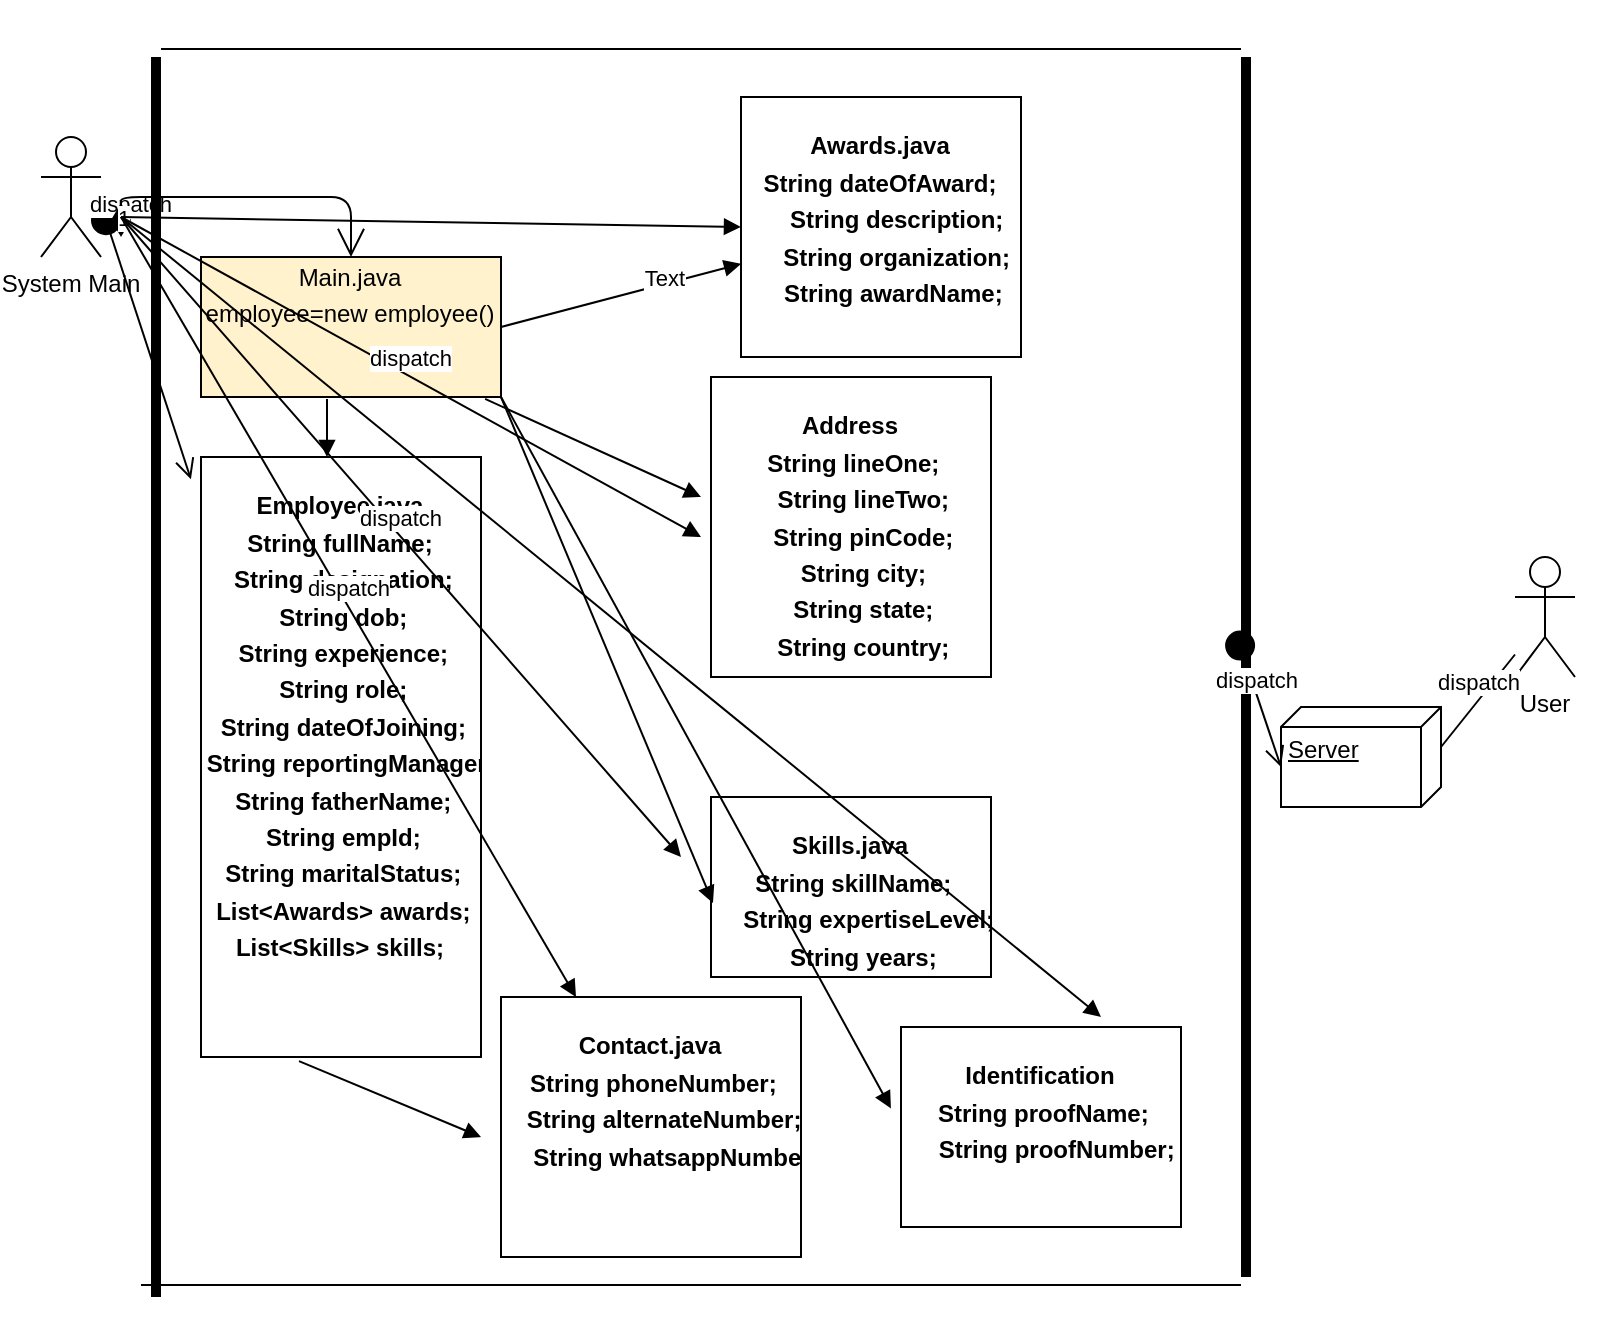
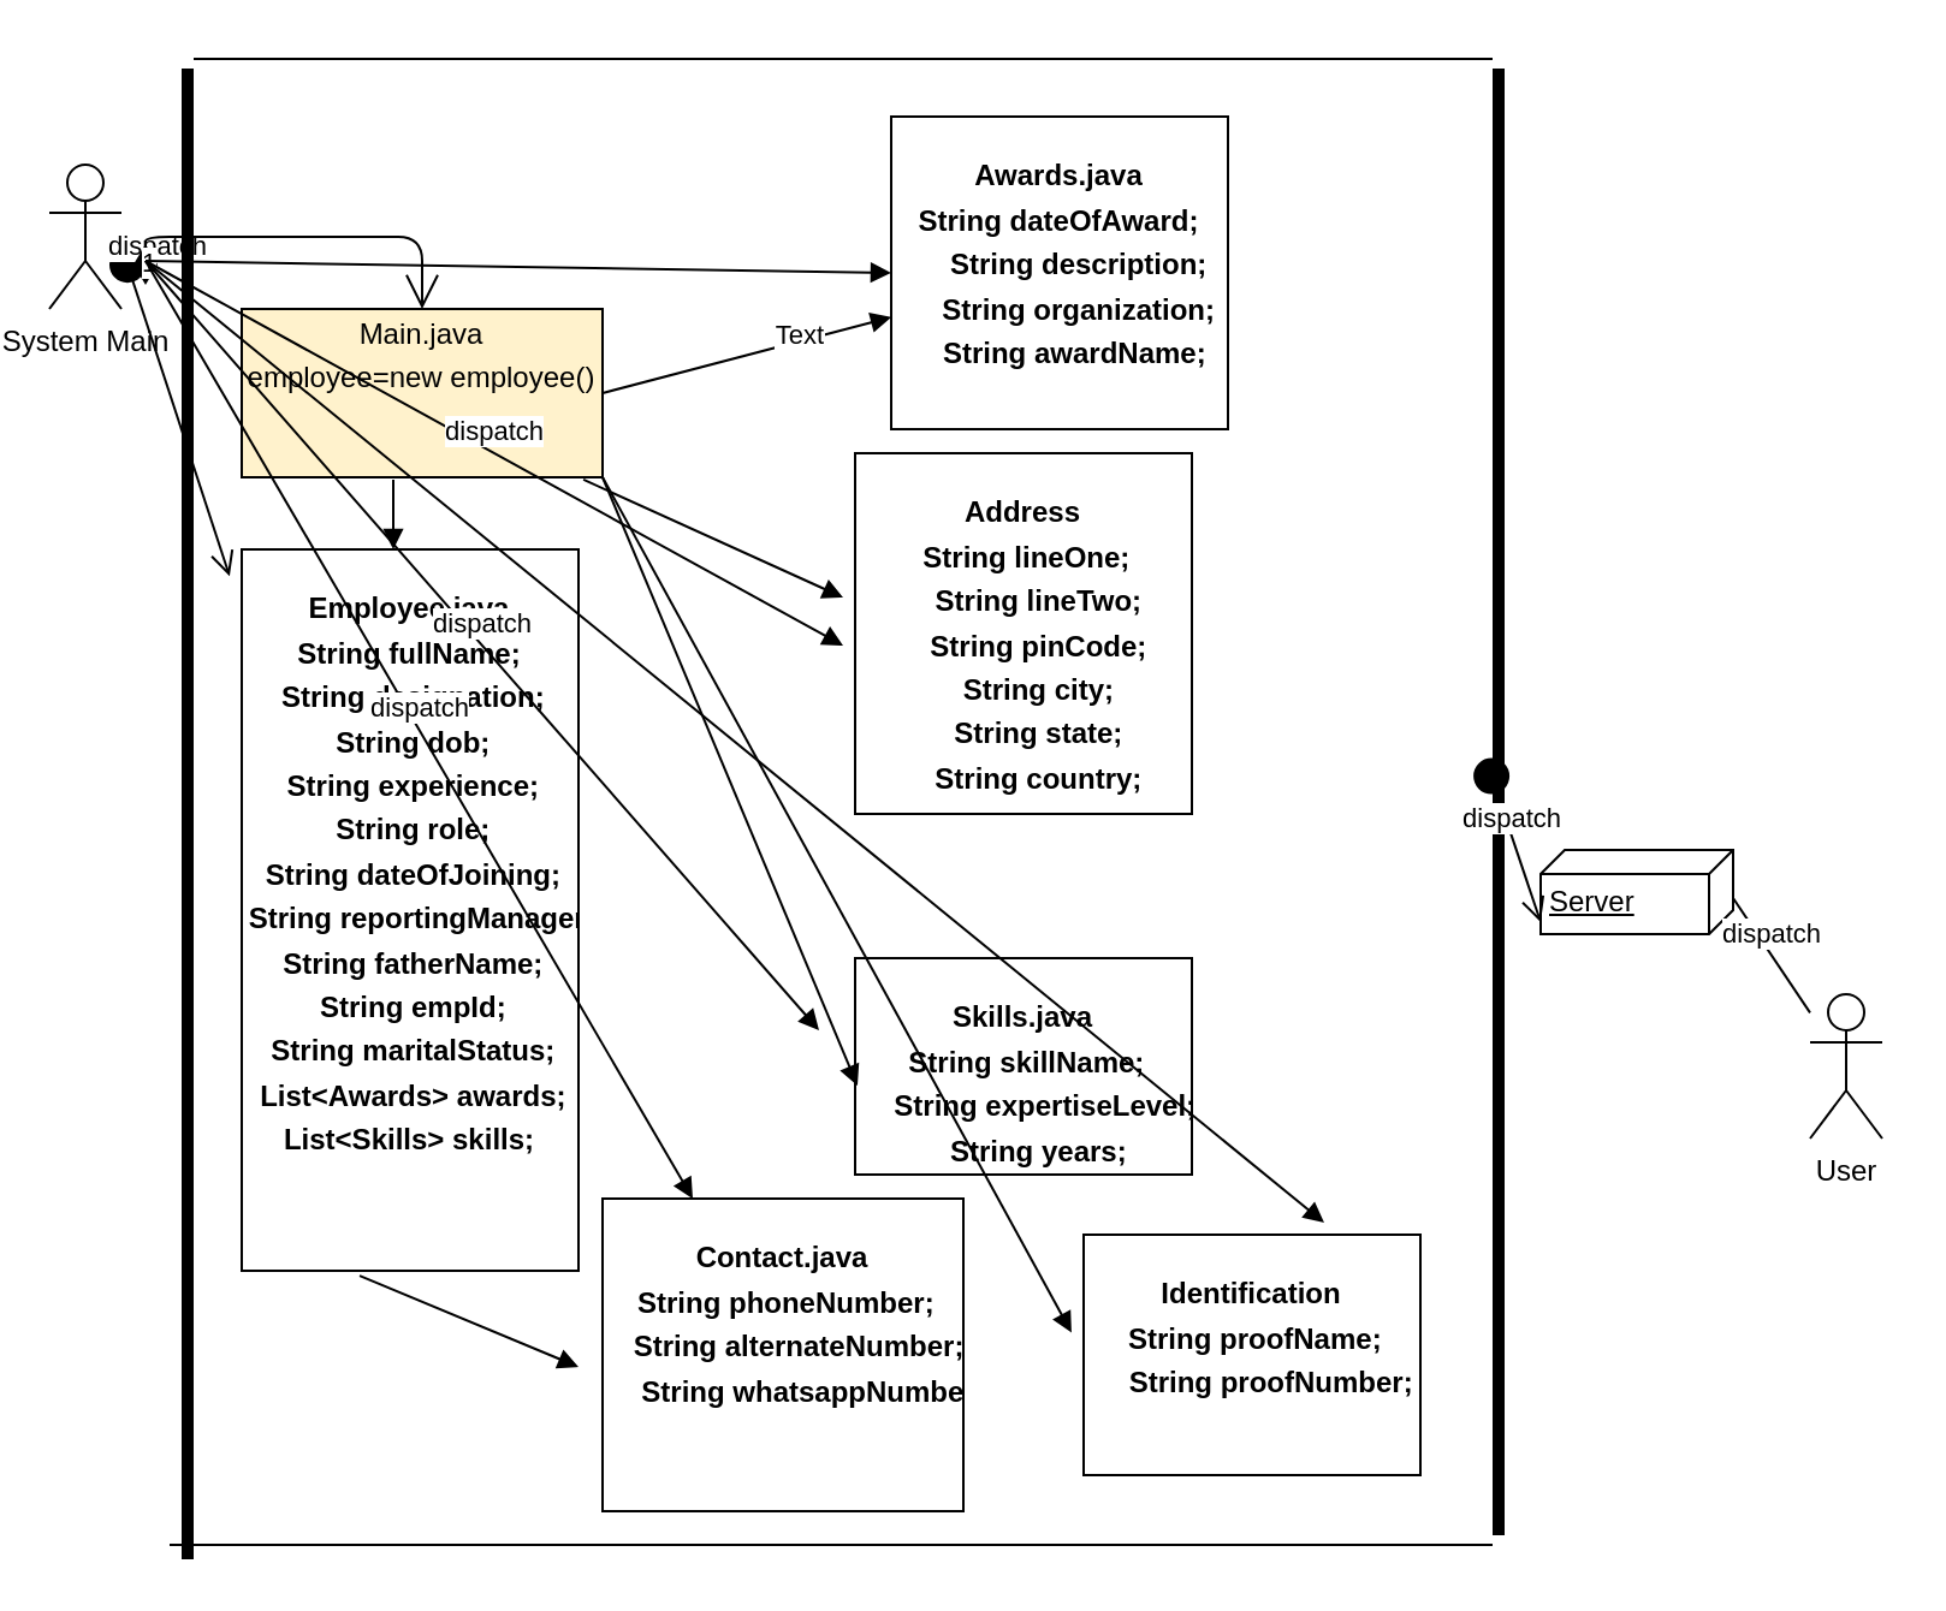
  <mxCell id="0" />
  <mxCell id="1" parent="0" />
- <mxCell id="2" value="User" style="shape=umlActor;verticalLabelPosition=bottom;verticalAlign=top;html=1;outlineConnect=0;" vertex="1" parent="1"><mxGeometry x="757" y="278" width="30" height="60" as="geometry" /></mxCell>
+ <mxCell id="2" value="User" style="shape=umlActor;verticalLabelPosition=bottom;verticalAlign=top;html=1;outlineConnect=0;" vertex="1" parent="1"><mxGeometry x="752" y="413" width="30" height="60" as="geometry" /></mxCell>
  <mxCell id="3" value="System Main" style="shape=umlActor;verticalLabelPosition=bottom;verticalAlign=top;html=1;outlineConnect=0;" vertex="1" parent="1"><mxGeometry x="20" y="68" width="30" height="60" as="geometry" /></mxCell>
  <mxCell id="4" value="&lt;p style=&quot;margin: 0px ; margin-top: 4px ; text-align: center&quot;&gt;&lt;br&gt;&lt;b&gt;Address&lt;/b&gt;&lt;/p&gt;&lt;p style=&quot;margin: 0px ; margin-top: 4px ; text-align: center&quot;&gt;&lt;b&gt;&amp;nbsp;String lineOne;&lt;/b&gt;&lt;/p&gt;&lt;p style=&quot;margin: 0px ; margin-top: 4px ; text-align: center&quot;&gt;&lt;b&gt;&amp;nbsp; &amp;nbsp; String lineTwo;&lt;/b&gt;&lt;/p&gt;&lt;p style=&quot;margin: 0px ; margin-top: 4px ; text-align: center&quot;&gt;&lt;b&gt;&amp;nbsp; &amp;nbsp; String pinCode;&lt;/b&gt;&lt;/p&gt;&lt;p style=&quot;margin: 0px ; margin-top: 4px ; text-align: center&quot;&gt;&lt;b&gt;&amp;nbsp; &amp;nbsp; String city;&lt;/b&gt;&lt;/p&gt;&lt;p style=&quot;margin: 0px ; margin-top: 4px ; text-align: center&quot;&gt;&lt;b&gt;&amp;nbsp; &amp;nbsp; String state;&lt;/b&gt;&lt;/p&gt;&lt;p style=&quot;margin: 0px ; margin-top: 4px ; text-align: center&quot;&gt;&lt;/p&gt;&lt;p style=&quot;margin: 0px ; margin-top: 4px ; text-align: center&quot;&gt;&lt;b&gt;&amp;nbsp; &amp;nbsp; String country;&lt;/b&gt;&lt;/p&gt;" style="verticalAlign=top;align=left;overflow=fill;fontSize=12;fontFamily=Helvetica;html=1;" vertex="1" parent="1"><mxGeometry x="355" y="188" width="140" height="150" as="geometry" /></mxCell>
  <mxCell id="5" value="&lt;p style=&quot;margin: 0px ; margin-top: 4px ; text-align: center&quot;&gt;&lt;br&gt;&lt;b&gt;Identification&lt;/b&gt;&lt;/p&gt;&lt;p style=&quot;margin: 0px ; margin-top: 4px ; text-align: center&quot;&gt;&lt;b&gt;&amp;nbsp;String proofName;&lt;/b&gt;&lt;/p&gt;&lt;p style=&quot;margin: 0px ; margin-top: 4px ; text-align: center&quot;&gt;&lt;/p&gt;&lt;p style=&quot;margin: 0px ; margin-top: 4px ; text-align: center&quot;&gt;&lt;b&gt;&amp;nbsp; &amp;nbsp; &amp;nbsp;String proofNumber;&lt;/b&gt;&lt;/p&gt;&lt;p style=&quot;margin: 0px ; margin-top: 4px ; text-align: center&quot;&gt;&lt;b&gt;&lt;br&gt;&lt;/b&gt;&lt;/p&gt;" style="verticalAlign=top;align=left;overflow=fill;fontSize=12;fontFamily=Helvetica;html=1;" vertex="1" parent="1"><mxGeometry x="450" y="513" width="140" height="100" as="geometry" /></mxCell>
  <mxCell id="6" value="&lt;p style=&quot;margin: 0px ; margin-top: 4px ; text-align: center&quot;&gt;Main.java&lt;/p&gt;&lt;p style=&quot;margin: 0px ; margin-top: 4px ; text-align: center&quot;&gt;employee=new employee()&lt;/p&gt;" style="verticalAlign=top;align=left;overflow=fill;fontSize=12;fontFamily=Helvetica;html=1;fillColor=#fff2cc;" vertex="1" parent="1"><mxGeometry x="100" y="128" width="150" height="70" as="geometry" /></mxCell>
  <mxCell id="7" value="&lt;p style=&quot;margin: 0px ; margin-top: 4px ; text-align: center&quot;&gt;&lt;br&gt;&lt;b&gt;Contact.java&lt;/b&gt;&lt;/p&gt;&lt;p style=&quot;margin: 0px ; margin-top: 4px ; text-align: center&quot;&gt;&lt;b&gt;&amp;nbsp;String phoneNumber;&lt;/b&gt;&lt;/p&gt;&lt;p style=&quot;margin: 0px ; margin-top: 4px ; text-align: center&quot;&gt;&lt;b&gt;&amp;nbsp; &amp;nbsp; String alternateNumber;&lt;/b&gt;&lt;/p&gt;&lt;p style=&quot;margin: 0px ; margin-top: 4px ; text-align: center&quot;&gt;&lt;/p&gt;&lt;p style=&quot;margin: 0px ; margin-top: 4px ; text-align: center&quot;&gt;&lt;b&gt;&amp;nbsp; &amp;nbsp; &amp;nbsp;String whatsappNumber;&lt;/b&gt;&lt;/p&gt;&lt;p style=&quot;margin: 0px ; margin-top: 4px ; text-align: center&quot;&gt;&lt;b&gt;&lt;br&gt;&lt;/b&gt;&lt;/p&gt;" style="verticalAlign=top;align=left;overflow=fill;fontSize=12;fontFamily=Helvetica;html=1;" vertex="1" parent="1"><mxGeometry x="250" y="498" width="150" height="130" as="geometry" /></mxCell>
  <mxCell id="8" value="&lt;p style=&quot;margin: 0px ; margin-top: 4px ; text-align: center&quot;&gt;&lt;br&gt;&lt;b&gt;Skills.java&lt;/b&gt;&lt;/p&gt;&lt;p style=&quot;margin: 0px ; margin-top: 4px ; text-align: center&quot;&gt;&lt;b&gt;&amp;nbsp;String skillName;&lt;/b&gt;&lt;/p&gt;&lt;p style=&quot;margin: 0px ; margin-top: 4px ; text-align: center&quot;&gt;&lt;b&gt;&amp;nbsp; &amp;nbsp; &amp;nbsp;String expertiseLevel;&lt;/b&gt;&lt;/p&gt;&lt;p style=&quot;margin: 0px ; margin-top: 4px ; text-align: center&quot;&gt;&lt;/p&gt;&lt;p style=&quot;margin: 0px ; margin-top: 4px ; text-align: center&quot;&gt;&lt;b&gt;&amp;nbsp; &amp;nbsp; String years;&lt;/b&gt;&lt;/p&gt;&lt;p style=&quot;margin: 0px ; margin-top: 4px ; text-align: center&quot;&gt;&lt;b&gt;&lt;br&gt;&lt;/b&gt;&lt;/p&gt;" style="verticalAlign=top;align=left;overflow=fill;fontSize=12;fontFamily=Helvetica;html=1;" vertex="1" parent="1"><mxGeometry x="355" y="398" width="140" height="90" as="geometry" /></mxCell>
  <mxCell id="9" value="&lt;p style=&quot;margin: 0px ; margin-top: 4px ; text-align: center&quot;&gt;&lt;br&gt;&lt;b&gt;Awards.java&lt;/b&gt;&lt;/p&gt;&lt;p style=&quot;margin: 0px ; margin-top: 4px ; text-align: center&quot;&gt;&lt;b&gt;String dateOfAward;&lt;/b&gt;&lt;/p&gt;&lt;p style=&quot;margin: 0px ; margin-top: 4px ; text-align: center&quot;&gt;&lt;b&gt;&amp;nbsp; &amp;nbsp; &amp;nbsp;String description;&lt;/b&gt;&lt;/p&gt;&lt;p style=&quot;margin: 0px ; margin-top: 4px ; text-align: center&quot;&gt;&lt;b&gt;&amp;nbsp; &amp;nbsp; &amp;nbsp;String organization;&lt;/b&gt;&lt;/p&gt;&lt;p style=&quot;margin: 0px ; margin-top: 4px ; text-align: center&quot;&gt;&lt;/p&gt;&lt;p style=&quot;margin: 0px ; margin-top: 4px ; text-align: center&quot;&gt;&lt;b&gt;&amp;nbsp; &amp;nbsp; String awardName;&lt;/b&gt;&lt;/p&gt;" style="verticalAlign=top;align=left;overflow=fill;fontSize=12;fontFamily=Helvetica;html=1;" vertex="1" parent="1"><mxGeometry x="370" y="48" width="140" height="130" as="geometry" /></mxCell>
  <mxCell id="10" value="&lt;p style=&quot;margin: 0px ; margin-top: 4px ; text-align: center&quot;&gt;&lt;br&gt;&lt;b&gt;Employee.java&lt;/b&gt;&lt;/p&gt;&lt;p style=&quot;margin: 0px ; margin-top: 4px ; text-align: center&quot;&gt;&lt;b&gt;String fullName;&lt;/b&gt;&lt;/p&gt;&lt;p style=&quot;margin: 0px ; margin-top: 4px ; text-align: center&quot;&gt;&lt;b&gt;&amp;nbsp;String designation;&lt;/b&gt;&lt;/p&gt;&lt;p style=&quot;margin: 0px ; margin-top: 4px ; text-align: center&quot;&gt;&lt;b&gt;&amp;nbsp;String dob;&lt;/b&gt;&lt;/p&gt;&lt;p style=&quot;margin: 0px ; margin-top: 4px ; text-align: center&quot;&gt;&lt;b&gt;&amp;nbsp;String experience;&lt;/b&gt;&lt;/p&gt;&lt;p style=&quot;margin: 0px ; margin-top: 4px ; text-align: center&quot;&gt;&lt;b&gt;&amp;nbsp;String role;&lt;/b&gt;&lt;/p&gt;&lt;p style=&quot;margin: 0px ; margin-top: 4px ; text-align: center&quot;&gt;&lt;b&gt;&amp;nbsp;String dateOfJoining;&lt;/b&gt;&lt;/p&gt;&lt;p style=&quot;margin: 0px ; margin-top: 4px ; text-align: center&quot;&gt;&lt;b&gt;&amp;nbsp;String reportingManager;&lt;/b&gt;&lt;/p&gt;&lt;p style=&quot;margin: 0px ; margin-top: 4px ; text-align: center&quot;&gt;&lt;b&gt;&amp;nbsp;String fatherName;&lt;/b&gt;&lt;/p&gt;&lt;p style=&quot;margin: 0px ; margin-top: 4px ; text-align: center&quot;&gt;&lt;b&gt;&amp;nbsp;String empId;&lt;/b&gt;&lt;/p&gt;&lt;p style=&quot;margin: 0px ; margin-top: 4px ; text-align: center&quot;&gt;&lt;b&gt;&amp;nbsp;String maritalStatus;&lt;/b&gt;&lt;/p&gt;&lt;p style=&quot;margin: 0px ; margin-top: 4px ; text-align: center&quot;&gt;&lt;b&gt;&amp;nbsp;List&amp;lt;Awards&amp;gt; awards;&lt;/b&gt;&lt;/p&gt;&lt;p style=&quot;margin: 0px ; margin-top: 4px ; text-align: center&quot;&gt;&lt;/p&gt;&lt;p style=&quot;margin: 0px ; margin-top: 4px ; text-align: center&quot;&gt;&lt;b&gt;List&amp;lt;Skills&amp;gt; skills;&lt;/b&gt;&lt;/p&gt;&lt;div style=&quot;text-align: center&quot;&gt;&lt;br&gt;&lt;/div&gt;" style="verticalAlign=top;align=left;overflow=fill;fontSize=12;fontFamily=Helvetica;html=1;" vertex="1" parent="1"><mxGeometry x="100" y="228" width="140" height="300" as="geometry" /></mxCell>
  <mxCell id="11" value="dispatch" style="html=1;verticalAlign=bottom;startArrow=circle;startFill=1;endArrow=open;startSize=6;endSize=8;entryX=-0.036;entryY=0.037;entryDx=0;entryDy=0;entryPerimeter=0;" edge="1" parent="1" target="10"><mxGeometry x="-0.824" y="12" width="80" relative="1" as="geometry"><mxPoint x="50" y="102" as="sourcePoint" /><mxPoint x="140" y="108" as="targetPoint" /><Array as="points" /><mxPoint as="offset" /></mxGeometry></mxCell>
  <mxCell id="12" value="1" style="endArrow=open;html=1;endSize=12;startArrow=diamondThin;startSize=14;startFill=1;edgeStyle=orthogonalEdgeStyle;align=left;verticalAlign=bottom;entryX=0.5;entryY=0;entryDx=0;entryDy=0;" edge="1" parent="1" target="6"><mxGeometry x="-1" y="3" relative="1" as="geometry"><mxPoint x="60" y="118" as="sourcePoint" /><mxPoint x="470" y="288" as="targetPoint" /><Array as="points"><mxPoint x="60" y="98" /><mxPoint x="175" y="98" /></Array></mxGeometry></mxCell>
  <mxCell id="13" value="dispatch" style="html=1;verticalAlign=bottom;endArrow=block;" edge="1" parent="1"><mxGeometry width="80" relative="1" as="geometry"><mxPoint x="60" y="108" as="sourcePoint" /><mxPoint x="350" y="268" as="targetPoint" /></mxGeometry></mxCell>
  <mxCell id="14" value="dispatch" style="html=1;verticalAlign=bottom;endArrow=block;" edge="1" parent="1"><mxGeometry width="80" relative="1" as="geometry"><mxPoint x="60" y="108" as="sourcePoint" /><mxPoint x="340" y="428" as="targetPoint" /></mxGeometry></mxCell>
  <mxCell id="15" value="dispatch" style="html=1;verticalAlign=bottom;endArrow=block;entryX=0.25;entryY=0;entryDx=0;entryDy=0;" edge="1" parent="1" target="7"><mxGeometry width="80" relative="1" as="geometry"><mxPoint x="60" y="108" as="sourcePoint" /><mxPoint x="310" y="478" as="targetPoint" /></mxGeometry></mxCell>
  <mxCell id="16" value="" style="html=1;verticalAlign=bottom;endArrow=block;" edge="1" parent="1"><mxGeometry width="80" relative="1" as="geometry"><mxPoint x="60" y="108" as="sourcePoint" /><mxPoint x="550" y="508" as="targetPoint" /></mxGeometry></mxCell>
  <mxCell id="17" value="" style="html=1;verticalAlign=bottom;endArrow=block;entryX=0;entryY=0.5;entryDx=0;entryDy=0;" edge="1" parent="1" target="9"><mxGeometry width="80" relative="1" as="geometry"><mxPoint x="60" y="108" as="sourcePoint" /><mxPoint x="270" y="118" as="targetPoint" /></mxGeometry></mxCell>
  <mxCell id="18" value="" style="html=1;verticalAlign=bottom;endArrow=block;exitX=0.42;exitY=1.014;exitDx=0;exitDy=0;exitPerimeter=0;" edge="1" parent="1" source="6"><mxGeometry width="80" relative="1" as="geometry"><mxPoint x="350" y="288" as="sourcePoint" /><mxPoint x="163" y="228" as="targetPoint" /></mxGeometry></mxCell>
  <mxCell id="19" value="" style="html=1;verticalAlign=bottom;endArrow=block;exitX=0.947;exitY=1.014;exitDx=0;exitDy=0;exitPerimeter=0;" edge="1" parent="1" source="6"><mxGeometry width="80" relative="1" as="geometry"><mxPoint x="350" y="308" as="sourcePoint" /><mxPoint x="350" y="248" as="targetPoint" /></mxGeometry></mxCell>
  <mxCell id="20" value="" style="html=1;verticalAlign=bottom;endArrow=block;exitX=1;exitY=1;exitDx=0;exitDy=0;entryX=0.007;entryY=0.589;entryDx=0;entryDy=0;entryPerimeter=0;" edge="1" parent="1" source="6" target="8"><mxGeometry width="80" relative="1" as="geometry"><mxPoint x="350" y="308" as="sourcePoint" /><mxPoint x="430" y="308" as="targetPoint" /></mxGeometry></mxCell>
  <mxCell id="21" value="" style="html=1;verticalAlign=bottom;endArrow=block;exitX=0.35;exitY=1.007;exitDx=0;exitDy=0;exitPerimeter=0;" edge="1" parent="1" source="10"><mxGeometry width="80" relative="1" as="geometry"><mxPoint x="350" y="308" as="sourcePoint" /><mxPoint x="240" y="568" as="targetPoint" /></mxGeometry></mxCell>
  <mxCell id="22" value="" style="html=1;verticalAlign=bottom;endArrow=block;entryX=-0.036;entryY=0.407;entryDx=0;entryDy=0;entryPerimeter=0;exitX=1;exitY=1;exitDx=0;exitDy=0;" edge="1" parent="1" source="6" target="5"><mxGeometry width="80" relative="1" as="geometry"><mxPoint x="350" y="448" as="sourcePoint" /><mxPoint x="430" y="448" as="targetPoint" /></mxGeometry></mxCell>
- <mxCell id="23" value="Server" style="verticalAlign=top;align=left;spacingTop=8;spacingLeft=2;spacingRight=12;shape=cube;size=10;direction=south;fontStyle=4;html=1;" vertex="1" parent="1"><mxGeometry x="640" y="353" width="80" height="50" as="geometry" /></mxCell>
+ <mxCell id="23" value="Server" style="verticalAlign=top;align=left;spacingTop=8;spacingLeft=2;spacingRight=12;shape=cube;size=10;direction=south;fontStyle=4;html=1;" vertex="1" parent="1"><mxGeometry x="640" y="353" width="80" height="35" as="geometry" /></mxCell>
  <mxCell id="24" value="" style="html=1;points=[];perimeter=orthogonalPerimeter;fillColor=#000000;strokeColor=none;" vertex="1" parent="1"><mxGeometry x="620" y="28" width="5" height="610" as="geometry" /></mxCell>
  <mxCell id="25" value="" style="html=1;points=[];perimeter=orthogonalPerimeter;fillColor=#000000;strokeColor=none;" vertex="1" parent="1"><mxGeometry x="390" y="128" height="80" as="geometry" /></mxCell>
  <mxCell id="26" value="" style="line;strokeWidth=1;fillColor=none;align=left;verticalAlign=middle;spacingTop=-1;spacingLeft=3;spacingRight=3;rotatable=0;labelPosition=right;points=[];portConstraint=eastwest;" vertex="1" parent="1"><mxGeometry x="80" y="20" width="540" height="8" as="geometry" /></mxCell>
  <mxCell id="27" value="" style="html=1;points=[];perimeter=orthogonalPerimeter;fillColor=#000000;strokeColor=none;" vertex="1" parent="1"><mxGeometry x="75" y="28" width="5" height="620" as="geometry" /></mxCell>
  <mxCell id="28" value="" style="line;strokeWidth=1;fillColor=none;align=left;verticalAlign=middle;spacingTop=-1;spacingLeft=3;spacingRight=3;rotatable=0;labelPosition=right;points=[];portConstraint=eastwest;" vertex="1" parent="1"><mxGeometry x="70" y="638" width="550" height="8" as="geometry" /></mxCell>
  <mxCell id="29" value="dispatch" style="html=1;verticalAlign=bottom;startArrow=circle;startFill=1;endArrow=open;startSize=6;endSize=8;exitX=-0.6;exitY=0.47;exitDx=0;exitDy=0;exitPerimeter=0;entryX=0;entryY=0;entryDx=30;entryDy=80;entryPerimeter=0;" edge="1" parent="1" source="24" target="23"><mxGeometry width="80" relative="1" as="geometry"><mxPoint x="350" y="358" as="sourcePoint" /><mxPoint x="430" y="358" as="targetPoint" /></mxGeometry></mxCell>
  <mxCell id="30" value="dispatch" style="html=1;verticalAlign=bottom;endArrow=none;exitX=0;exitY=0;exitDx=20;exitDy=0;exitPerimeter=0;" edge="1" parent="1" source="23" target="2"><mxGeometry width="80" relative="1" as="geometry"><mxPoint x="350" y="348" as="sourcePoint" /><mxPoint x="430" y="348" as="targetPoint" /></mxGeometry></mxCell>
  <mxCell id="31" value="" style="html=1;verticalAlign=bottom;endArrow=block;exitX=1;exitY=0.5;exitDx=0;exitDy=0;" edge="1" parent="1" source="6" target="9"><mxGeometry width="80" relative="1" as="geometry"><mxPoint x="350" y="278" as="sourcePoint" /><mxPoint x="430" y="278" as="targetPoint" /></mxGeometry></mxCell>
  <mxCell id="32" value="Text" style="edgeLabel;html=1;align=center;verticalAlign=middle;resizable=0;points=[];" vertex="1" connectable="0" parent="31"><mxGeometry x="0.365" y="4" relative="1" as="geometry"><mxPoint y="1" as="offset" /></mxGeometry></mxCell>
